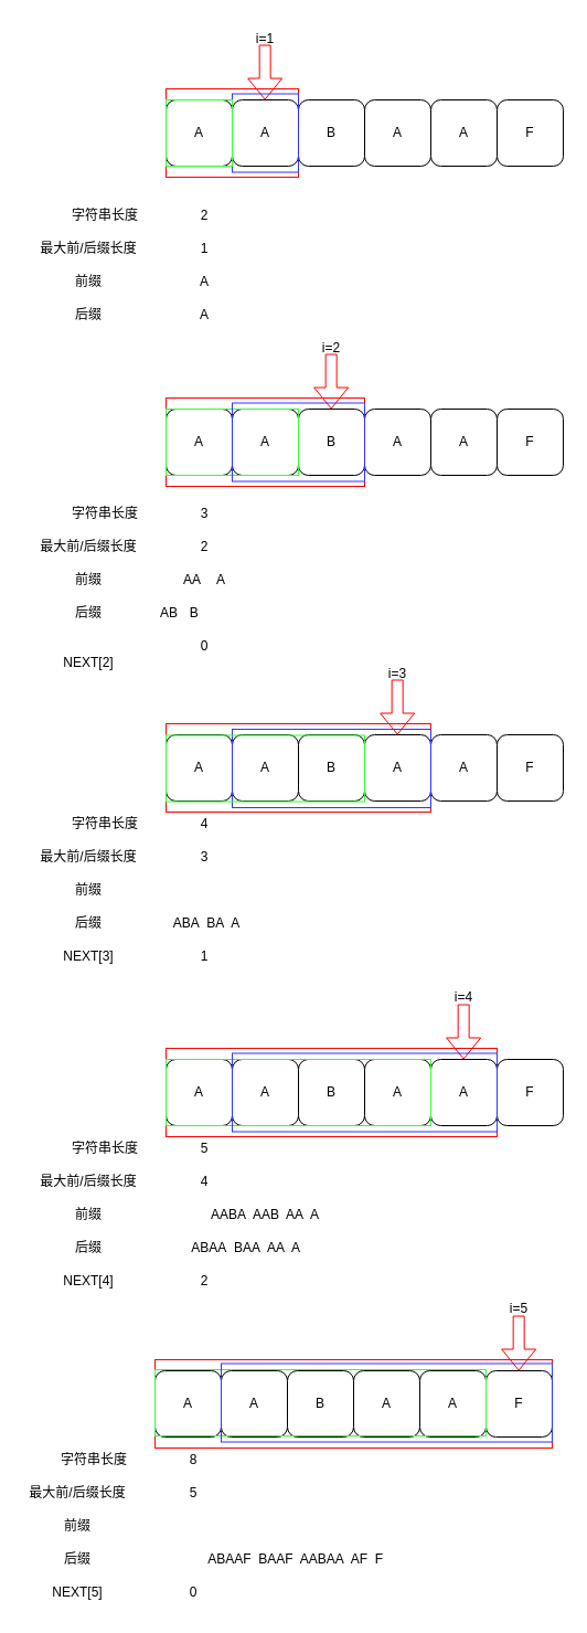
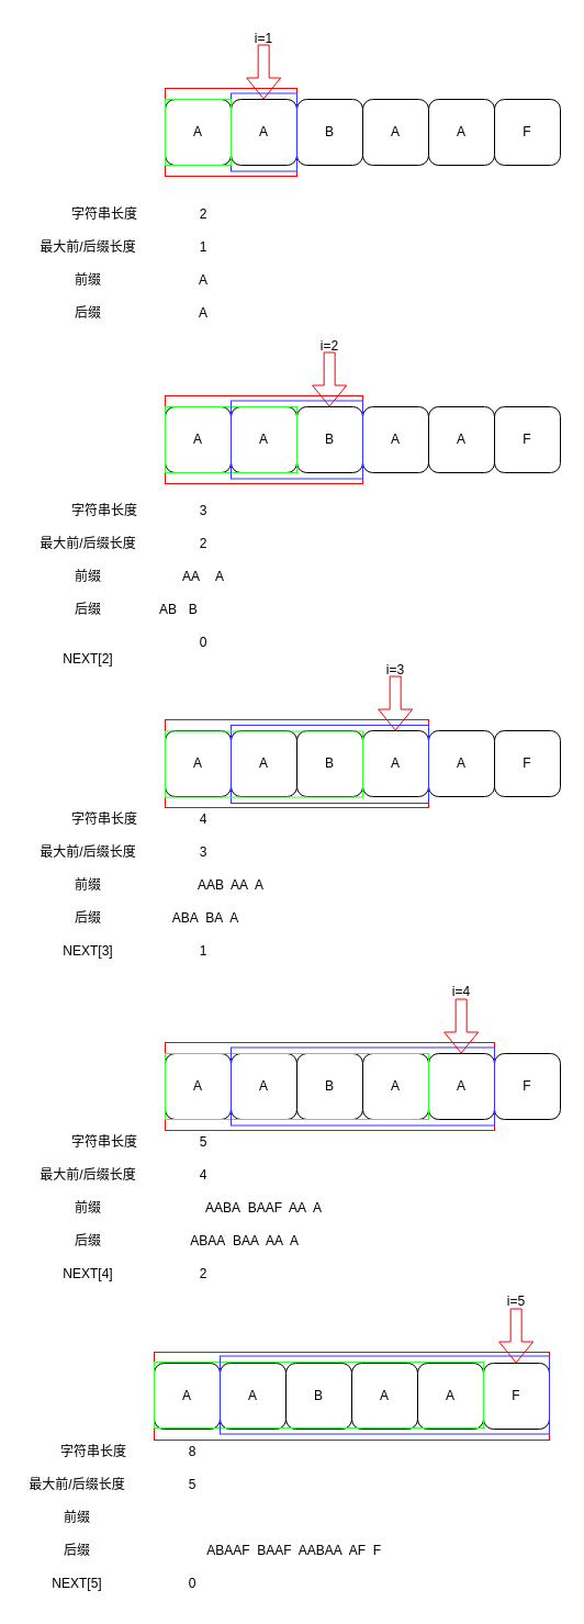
  <mxCell id="0" />
  <mxCell id="1" parent="0" />
  <mxCell id="2" value="A" style="rounded=1;whiteSpace=wrap;html=1;" vertex="1" parent="1"><mxGeometry x="150" y="90" width="60" height="60" as="geometry" /></mxCell>
  <mxCell id="3" value="A" style="rounded=1;whiteSpace=wrap;html=1;" vertex="1" parent="1"><mxGeometry x="210" y="90" width="60" height="60" as="geometry" /></mxCell>
  <mxCell id="4" value="B" style="rounded=1;whiteSpace=wrap;html=1;" vertex="1" parent="1"><mxGeometry x="270" y="90" width="60" height="60" as="geometry" /></mxCell>
  <mxCell id="5" value="A" style="rounded=1;whiteSpace=wrap;html=1;" vertex="1" parent="1"><mxGeometry x="330" y="90" width="60" height="60" as="geometry" /></mxCell>
  <mxCell id="6" value="A" style="rounded=1;whiteSpace=wrap;html=1;" vertex="1" parent="1"><mxGeometry x="390" y="90" width="60" height="60" as="geometry" /></mxCell>
  <mxCell id="7" value="F" style="rounded=1;whiteSpace=wrap;html=1;" vertex="1" parent="1"><mxGeometry x="450" y="90" width="60" height="60" as="geometry" /></mxCell>
  <mxCell id="8" value="" style="shape=flexArrow;endArrow=classic;html=1;rounded=0;strokeColor=#FF0000;" edge="1" parent="1"><mxGeometry width="50" height="50" relative="1" as="geometry"><mxPoint x="239.66" y="40" as="sourcePoint" /><mxPoint x="239.66" y="90" as="targetPoint" /></mxGeometry></mxCell>
  <mxCell id="9" value="字符串长度" style="text;html=1;align=center;verticalAlign=middle;whiteSpace=wrap;rounded=0;" vertex="1" parent="1"><mxGeometry x="60" y="180" width="70" height="30" as="geometry" /></mxCell>
  <mxCell id="10" value="i=1" style="text;html=1;align=center;verticalAlign=middle;whiteSpace=wrap;rounded=0;" vertex="1" parent="1"><mxGeometry x="210" y="20" width="60" height="30" as="geometry" /></mxCell>
  <mxCell id="11" value="" style="rounded=0;whiteSpace=wrap;html=1;fillColor=none;strokeColor=#FF0000;" vertex="1" parent="1"><mxGeometry x="150" y="80" width="120" height="80" as="geometry" /></mxCell>
  <mxCell id="12" value="2" style="text;html=1;align=center;verticalAlign=middle;whiteSpace=wrap;rounded=0;" vertex="1" parent="1"><mxGeometry x="150" y="180" width="70" height="30" as="geometry" /></mxCell>
  <mxCell id="13" value="最大前/后缀长度" style="text;html=1;align=center;verticalAlign=middle;whiteSpace=wrap;rounded=0;" vertex="1" parent="1"><mxGeometry x="30" y="210" width="100" height="30" as="geometry" /></mxCell>
  <mxCell id="14" value="1" style="text;html=1;align=center;verticalAlign=middle;whiteSpace=wrap;rounded=0;" vertex="1" parent="1"><mxGeometry x="150" y="210" width="70" height="30" as="geometry" /></mxCell>
  <mxCell id="15" value="前缀" style="text;html=1;align=center;verticalAlign=middle;whiteSpace=wrap;rounded=0;" vertex="1" parent="1"><mxGeometry x="30" y="240" width="100" height="30" as="geometry" /></mxCell>
  <mxCell id="16" value="A" style="text;html=1;align=center;verticalAlign=middle;whiteSpace=wrap;rounded=0;" vertex="1" parent="1"><mxGeometry x="150" y="240" width="70" height="30" as="geometry" /></mxCell>
  <mxCell id="17" value="后缀" style="text;html=1;align=center;verticalAlign=middle;whiteSpace=wrap;rounded=0;" vertex="1" parent="1"><mxGeometry x="30" y="270" width="100" height="30" as="geometry" /></mxCell>
  <mxCell id="18" value="A" style="text;html=1;align=center;verticalAlign=middle;whiteSpace=wrap;rounded=0;" vertex="1" parent="1"><mxGeometry x="150" y="270" width="70" height="30" as="geometry" /></mxCell>
  <mxCell id="19" value="A" style="rounded=1;whiteSpace=wrap;html=1;" vertex="1" parent="1"><mxGeometry x="150" y="370" width="60" height="60" as="geometry" /></mxCell>
  <mxCell id="20" value="A" style="rounded=1;whiteSpace=wrap;html=1;" vertex="1" parent="1"><mxGeometry x="210" y="370" width="60" height="60" as="geometry" /></mxCell>
  <mxCell id="21" value="B" style="rounded=1;whiteSpace=wrap;html=1;" vertex="1" parent="1"><mxGeometry x="270" y="370" width="60" height="60" as="geometry" /></mxCell>
  <mxCell id="22" value="A" style="rounded=1;whiteSpace=wrap;html=1;" vertex="1" parent="1"><mxGeometry x="330" y="370" width="60" height="60" as="geometry" /></mxCell>
  <mxCell id="23" value="A" style="rounded=1;whiteSpace=wrap;html=1;" vertex="1" parent="1"><mxGeometry x="390" y="370" width="60" height="60" as="geometry" /></mxCell>
  <mxCell id="24" value="F" style="rounded=1;whiteSpace=wrap;html=1;" vertex="1" parent="1"><mxGeometry x="450" y="370" width="60" height="60" as="geometry" /></mxCell>
  <mxCell id="25" value="" style="shape=flexArrow;endArrow=classic;html=1;rounded=0;strokeColor=#FF0000;" edge="1" parent="1"><mxGeometry width="50" height="50" relative="1" as="geometry"><mxPoint x="299.66" y="320" as="sourcePoint" /><mxPoint x="299.66" y="370" as="targetPoint" /></mxGeometry></mxCell>
  <mxCell id="26" value="字符串长度" style="text;html=1;align=center;verticalAlign=middle;whiteSpace=wrap;rounded=0;" vertex="1" parent="1"><mxGeometry x="60" y="450" width="70" height="30" as="geometry" /></mxCell>
  <mxCell id="27" value="i=2" style="text;html=1;align=center;verticalAlign=middle;whiteSpace=wrap;rounded=0;" vertex="1" parent="1"><mxGeometry x="270" y="300" width="60" height="30" as="geometry" /></mxCell>
  <mxCell id="28" value="" style="rounded=0;whiteSpace=wrap;html=1;fillColor=none;strokeColor=#FF0000;" vertex="1" parent="1"><mxGeometry x="150" y="360" width="180" height="80" as="geometry" /></mxCell>
  <mxCell id="29" value="3" style="text;html=1;align=center;verticalAlign=middle;whiteSpace=wrap;rounded=0;" vertex="1" parent="1"><mxGeometry x="150" y="450" width="70" height="30" as="geometry" /></mxCell>
  <mxCell id="30" value="最大前/后缀长度" style="text;html=1;align=center;verticalAlign=middle;whiteSpace=wrap;rounded=0;" vertex="1" parent="1"><mxGeometry x="30" y="480" width="100" height="30" as="geometry" /></mxCell>
  <mxCell id="31" value="2" style="text;html=1;align=center;verticalAlign=middle;whiteSpace=wrap;rounded=0;" vertex="1" parent="1"><mxGeometry x="150" y="480" width="70" height="30" as="geometry" /></mxCell>
  <mxCell id="32" value="前缀" style="text;html=1;align=center;verticalAlign=middle;whiteSpace=wrap;rounded=0;" vertex="1" parent="1"><mxGeometry x="30" y="510" width="100" height="30" as="geometry" /></mxCell>
  <mxCell id="33" value="AA&lt;span style=&quot;white-space: pre;&quot;&gt;&#09;&lt;/span&gt;&amp;nbsp;A" style="text;html=1;align=center;verticalAlign=middle;whiteSpace=wrap;rounded=0;" vertex="1" parent="1"><mxGeometry x="150" y="510" width="70" height="30" as="geometry" /></mxCell>
  <mxCell id="34" value="后缀" style="text;html=1;align=center;verticalAlign=middle;whiteSpace=wrap;rounded=0;" vertex="1" parent="1"><mxGeometry x="30" y="540" width="100" height="30" as="geometry" /></mxCell>
  <mxCell id="35" value="AB &lt;span style=&quot;white-space: pre;&quot;&gt;&#09;&lt;/span&gt;B&lt;span style=&quot;white-space: pre;&quot;&gt;&#09;&lt;/span&gt;&lt;span style=&quot;white-space: pre;&quot;&gt;&#09;&lt;/span&gt;" style="text;html=1;align=center;verticalAlign=middle;whiteSpace=wrap;rounded=0;" vertex="1" parent="1"><mxGeometry x="145" y="540" width="80" height="30" as="geometry" /></mxCell>
  <mxCell id="36" value="A" style="rounded=1;whiteSpace=wrap;html=1;" vertex="1" parent="1"><mxGeometry x="150" y="665" width="60" height="60" as="geometry" /></mxCell>
  <mxCell id="37" value="A" style="rounded=1;whiteSpace=wrap;html=1;" vertex="1" parent="1"><mxGeometry x="210" y="665" width="60" height="60" as="geometry" /></mxCell>
  <mxCell id="38" value="B" style="rounded=1;whiteSpace=wrap;html=1;" vertex="1" parent="1"><mxGeometry x="270" y="665" width="60" height="60" as="geometry" /></mxCell>
  <mxCell id="39" value="A" style="rounded=1;whiteSpace=wrap;html=1;" vertex="1" parent="1"><mxGeometry x="330" y="665" width="60" height="60" as="geometry" /></mxCell>
  <mxCell id="40" value="A" style="rounded=1;whiteSpace=wrap;html=1;" vertex="1" parent="1"><mxGeometry x="390" y="665" width="60" height="60" as="geometry" /></mxCell>
  <mxCell id="41" value="F" style="rounded=1;whiteSpace=wrap;html=1;" vertex="1" parent="1"><mxGeometry x="450" y="665" width="60" height="60" as="geometry" /></mxCell>
  <mxCell id="42" value="" style="shape=flexArrow;endArrow=classic;html=1;rounded=0;strokeColor=#FF0000;" edge="1" parent="1"><mxGeometry width="50" height="50" relative="1" as="geometry"><mxPoint x="359.66" y="615" as="sourcePoint" /><mxPoint x="359.66" y="665" as="targetPoint" /></mxGeometry></mxCell>
  <mxCell id="43" value="字符串长度" style="text;html=1;align=center;verticalAlign=middle;whiteSpace=wrap;rounded=0;" vertex="1" parent="1"><mxGeometry x="60" y="731" width="70" height="30" as="geometry" /></mxCell>
  <mxCell id="44" value="i=3" style="text;html=1;align=center;verticalAlign=middle;whiteSpace=wrap;rounded=0;" vertex="1" parent="1"><mxGeometry x="330" y="595" width="60" height="30" as="geometry" /></mxCell>
  <mxCell id="45" value="" style="rounded=0;whiteSpace=wrap;html=1;fillColor=none;strokeColor=#FF0000;" vertex="1" parent="1"><mxGeometry x="150" y="655" width="240" height="80" as="geometry" /></mxCell>
  <mxCell id="46" value="4" style="text;html=1;align=center;verticalAlign=middle;whiteSpace=wrap;rounded=0;" vertex="1" parent="1"><mxGeometry x="150" y="731" width="70" height="30" as="geometry" /></mxCell>
  <mxCell id="47" value="最大前/后缀长度" style="text;html=1;align=center;verticalAlign=middle;whiteSpace=wrap;rounded=0;" vertex="1" parent="1"><mxGeometry x="30" y="761" width="100" height="30" as="geometry" /></mxCell>
  <mxCell id="48" value="3" style="text;html=1;align=center;verticalAlign=middle;whiteSpace=wrap;rounded=0;" vertex="1" parent="1"><mxGeometry x="150" y="761" width="70" height="30" as="geometry" /></mxCell>
  <mxCell id="49" value="前缀" style="text;html=1;align=center;verticalAlign=middle;whiteSpace=wrap;rounded=0;" vertex="1" parent="1"><mxGeometry x="30" y="791" width="100" height="30" as="geometry" /></mxCell>
+ <mxCell id="50" value="AAB&amp;nbsp; AA&amp;nbsp; A" style="text;html=1;align=center;verticalAlign=middle;whiteSpace=wrap;rounded=0;" vertex="1" parent="1"><mxGeometry x="150" y="791" width="120" height="30" as="geometry" /></mxCell>
  <mxCell id="51" value="后缀" style="text;html=1;align=center;verticalAlign=middle;whiteSpace=wrap;rounded=0;" vertex="1" parent="1"><mxGeometry x="30" y="821" width="100" height="30" as="geometry" /></mxCell>
  <mxCell id="52" value="ABA&amp;nbsp; BA&amp;nbsp; A&lt;span style=&quot;white-space: pre;&quot;&gt;&#09;&lt;/span&gt;&lt;span style=&quot;white-space: pre;&quot;&gt;&#09;&lt;/span&gt;" style="text;html=1;align=center;verticalAlign=middle;whiteSpace=wrap;rounded=0;" vertex="1" parent="1"><mxGeometry x="150" y="821" width="120" height="30" as="geometry" /></mxCell>
  <mxCell id="53" value="A" style="rounded=1;whiteSpace=wrap;html=1;" vertex="1" parent="1"><mxGeometry x="150" y="959" width="60" height="60" as="geometry" /></mxCell>
  <mxCell id="54" value="A" style="rounded=1;whiteSpace=wrap;html=1;" vertex="1" parent="1"><mxGeometry x="210" y="959" width="60" height="60" as="geometry" /></mxCell>
  <mxCell id="55" value="B" style="rounded=1;whiteSpace=wrap;html=1;" vertex="1" parent="1"><mxGeometry x="270" y="959" width="60" height="60" as="geometry" /></mxCell>
  <mxCell id="56" value="A" style="rounded=1;whiteSpace=wrap;html=1;" vertex="1" parent="1"><mxGeometry x="330" y="959" width="60" height="60" as="geometry" /></mxCell>
  <mxCell id="57" value="A" style="rounded=1;whiteSpace=wrap;html=1;" vertex="1" parent="1"><mxGeometry x="390" y="959" width="60" height="60" as="geometry" /></mxCell>
  <mxCell id="58" value="F" style="rounded=1;whiteSpace=wrap;html=1;" vertex="1" parent="1"><mxGeometry x="450" y="959" width="60" height="60" as="geometry" /></mxCell>
  <mxCell id="59" value="" style="shape=flexArrow;endArrow=classic;html=1;rounded=0;strokeColor=#FF0000;" edge="1" parent="1"><mxGeometry width="50" height="50" relative="1" as="geometry"><mxPoint x="419.66" y="909" as="sourcePoint" /><mxPoint x="419.66" y="959" as="targetPoint" /></mxGeometry></mxCell>
  <mxCell id="60" value="字符串长度" style="text;html=1;align=center;verticalAlign=middle;whiteSpace=wrap;rounded=0;" vertex="1" parent="1"><mxGeometry x="60" y="1025" width="70" height="30" as="geometry" /></mxCell>
  <mxCell id="61" value="i=4" style="text;html=1;align=center;verticalAlign=middle;whiteSpace=wrap;rounded=0;" vertex="1" parent="1"><mxGeometry x="390" y="888" width="60" height="30" as="geometry" /></mxCell>
  <mxCell id="62" value="" style="rounded=0;whiteSpace=wrap;html=1;fillColor=none;strokeColor=#FF0000;" vertex="1" parent="1"><mxGeometry x="150" y="949" width="300" height="80" as="geometry" /></mxCell>
  <mxCell id="63" value="5" style="text;html=1;align=center;verticalAlign=middle;whiteSpace=wrap;rounded=0;" vertex="1" parent="1"><mxGeometry x="150" y="1025" width="70" height="30" as="geometry" /></mxCell>
  <mxCell id="64" value="最大前/后缀长度" style="text;html=1;align=center;verticalAlign=middle;whiteSpace=wrap;rounded=0;" vertex="1" parent="1"><mxGeometry x="30" y="1055" width="100" height="30" as="geometry" /></mxCell>
  <mxCell id="65" value="4" style="text;html=1;align=center;verticalAlign=middle;whiteSpace=wrap;rounded=0;" vertex="1" parent="1"><mxGeometry x="150" y="1055" width="70" height="30" as="geometry" /></mxCell>
  <mxCell id="66" value="前缀" style="text;html=1;align=center;verticalAlign=middle;whiteSpace=wrap;rounded=0;" vertex="1" parent="1"><mxGeometry x="30" y="1085" width="100" height="30" as="geometry" /></mxCell>
- <mxCell id="67" value="AABA&amp;nbsp; AAB&amp;nbsp; AA&amp;nbsp; A" style="text;html=1;align=center;verticalAlign=middle;whiteSpace=wrap;rounded=0;" vertex="1" parent="1"><mxGeometry x="150" y="1085" width="180" height="30" as="geometry" /></mxCell>
+ <mxCell id="67" value="AABA&amp;nbsp; BAAF&amp;nbsp; AA&amp;nbsp; A" style="text;html=1;align=center;verticalAlign=middle;whiteSpace=wrap;rounded=0;" vertex="1" parent="1"><mxGeometry x="150" y="1085" width="180" height="30" as="geometry" /></mxCell>
  <mxCell id="68" value="后缀" style="text;html=1;align=center;verticalAlign=middle;whiteSpace=wrap;rounded=0;" vertex="1" parent="1"><mxGeometry x="30" y="1115" width="100" height="30" as="geometry" /></mxCell>
  <mxCell id="69" value="ABAA&amp;nbsp; BAA&amp;nbsp; AA&amp;nbsp; A&lt;span style=&quot;white-space: pre;&quot;&gt;&#09;&lt;/span&gt;&lt;span style=&quot;white-space: pre;&quot;&gt;&#09;&lt;/span&gt;" style="text;html=1;align=center;verticalAlign=middle;whiteSpace=wrap;rounded=0;" vertex="1" parent="1"><mxGeometry x="150" y="1115" width="180" height="30" as="geometry" /></mxCell>
  <mxCell id="70" value="NEXT[2]" style="text;html=1;align=center;verticalAlign=middle;whiteSpace=wrap;rounded=0;" vertex="1" parent="1"><mxGeometry x="30" y="585" width="100" height="30" as="geometry" /></mxCell>
  <mxCell id="71" value="0" style="text;html=1;align=center;verticalAlign=middle;whiteSpace=wrap;rounded=0;" vertex="1" parent="1"><mxGeometry x="150" y="570" width="70" height="30" as="geometry" /></mxCell>
  <mxCell id="72" value="NEXT[3]" style="text;html=1;align=center;verticalAlign=middle;whiteSpace=wrap;rounded=0;" vertex="1" parent="1"><mxGeometry x="30" y="851" width="100" height="30" as="geometry" /></mxCell>
  <mxCell id="73" value="1" style="text;html=1;align=center;verticalAlign=middle;whiteSpace=wrap;rounded=0;" vertex="1" parent="1"><mxGeometry x="150" y="851" width="70" height="30" as="geometry" /></mxCell>
  <mxCell id="74" value="NEXT[4]" style="text;html=1;align=center;verticalAlign=middle;whiteSpace=wrap;rounded=0;" vertex="1" parent="1"><mxGeometry x="30" y="1145" width="100" height="30" as="geometry" /></mxCell>
  <mxCell id="75" value="2" style="text;html=1;align=center;verticalAlign=middle;whiteSpace=wrap;rounded=0;" vertex="1" parent="1"><mxGeometry x="150" y="1145" width="70" height="30" as="geometry" /></mxCell>
  <mxCell id="76" value="A" style="rounded=1;whiteSpace=wrap;html=1;" vertex="1" parent="1"><mxGeometry x="140" y="1241" width="60" height="60" as="geometry" /></mxCell>
  <mxCell id="77" value="A" style="rounded=1;whiteSpace=wrap;html=1;" vertex="1" parent="1"><mxGeometry x="200" y="1241" width="60" height="60" as="geometry" /></mxCell>
  <mxCell id="78" value="B" style="rounded=1;whiteSpace=wrap;html=1;" vertex="1" parent="1"><mxGeometry x="260" y="1241" width="60" height="60" as="geometry" /></mxCell>
  <mxCell id="79" value="A" style="rounded=1;whiteSpace=wrap;html=1;" vertex="1" parent="1"><mxGeometry x="320" y="1241" width="60" height="60" as="geometry" /></mxCell>
  <mxCell id="80" value="A" style="rounded=1;whiteSpace=wrap;html=1;" vertex="1" parent="1"><mxGeometry x="380" y="1241" width="60" height="60" as="geometry" /></mxCell>
  <mxCell id="81" value="F" style="rounded=1;whiteSpace=wrap;html=1;" vertex="1" parent="1"><mxGeometry x="440" y="1241" width="60" height="60" as="geometry" /></mxCell>
  <mxCell id="82" value="" style="shape=flexArrow;endArrow=classic;html=1;rounded=0;strokeColor=#FF0000;" edge="1" parent="1"><mxGeometry width="50" height="50" relative="1" as="geometry"><mxPoint x="469.66" y="1191" as="sourcePoint" /><mxPoint x="469.66" y="1241" as="targetPoint" /></mxGeometry></mxCell>
  <mxCell id="83" value="字符串长度" style="text;html=1;align=center;verticalAlign=middle;whiteSpace=wrap;rounded=0;" vertex="1" parent="1"><mxGeometry x="50" y="1307" width="70" height="30" as="geometry" /></mxCell>
  <mxCell id="84" value="i=5" style="text;html=1;align=center;verticalAlign=middle;whiteSpace=wrap;rounded=0;" vertex="1" parent="1"><mxGeometry x="440" y="1170" width="60" height="30" as="geometry" /></mxCell>
  <mxCell id="85" value="" style="rounded=0;whiteSpace=wrap;html=1;fillColor=none;strokeColor=#FF0000;" vertex="1" parent="1"><mxGeometry x="140" y="1231" width="360" height="80" as="geometry" /></mxCell>
  <mxCell id="86" value="8" style="text;html=1;align=center;verticalAlign=middle;whiteSpace=wrap;rounded=0;" vertex="1" parent="1"><mxGeometry x="140" y="1307" width="70" height="30" as="geometry" /></mxCell>
  <mxCell id="87" value="最大前/后缀长度" style="text;html=1;align=center;verticalAlign=middle;whiteSpace=wrap;rounded=0;" vertex="1" parent="1"><mxGeometry x="20" y="1337" width="100" height="30" as="geometry" /></mxCell>
  <mxCell id="88" value="5" style="text;html=1;align=center;verticalAlign=middle;whiteSpace=wrap;rounded=0;" vertex="1" parent="1"><mxGeometry x="140" y="1337" width="70" height="30" as="geometry" /></mxCell>
  <mxCell id="89" value="前缀" style="text;html=1;align=center;verticalAlign=middle;whiteSpace=wrap;rounded=0;" vertex="1" parent="1"><mxGeometry x="20" y="1367" width="100" height="30" as="geometry" /></mxCell>
  <mxCell id="90" value="后缀" style="text;html=1;align=center;verticalAlign=middle;whiteSpace=wrap;rounded=0;" vertex="1" parent="1"><mxGeometry x="20" y="1397" width="100" height="30" as="geometry" /></mxCell>
  <mxCell id="91" value="ABAAF&amp;nbsp; BAAF&amp;nbsp; AABAA&amp;nbsp; AF&amp;nbsp; F&lt;span style=&quot;white-space: pre;&quot;&gt;&#09;&lt;/span&gt;&lt;span style=&quot;white-space: pre;&quot;&gt;&#09;&lt;/span&gt;" style="text;html=1;align=center;verticalAlign=middle;whiteSpace=wrap;rounded=0;" vertex="1" parent="1"><mxGeometry x="140" y="1397" width="310" height="30" as="geometry" /></mxCell>
  <mxCell id="92" value="NEXT[5]" style="text;html=1;align=center;verticalAlign=middle;whiteSpace=wrap;rounded=0;" vertex="1" parent="1"><mxGeometry x="20" y="1427" width="100" height="30" as="geometry" /></mxCell>
  <mxCell id="93" value="0" style="text;html=1;align=center;verticalAlign=middle;whiteSpace=wrap;rounded=0;" vertex="1" parent="1"><mxGeometry x="140" y="1427" width="70" height="30" as="geometry" /></mxCell>
  <mxCell id="94" value="" style="rounded=0;whiteSpace=wrap;html=1;fillColor=none;strokeColor=#33FF33;" vertex="1" parent="1"><mxGeometry x="140" y="1240" width="300" height="60" as="geometry" /></mxCell>
  <mxCell id="95" value="" style="rounded=0;whiteSpace=wrap;html=1;fillColor=none;strokeColor=#3333FF;" vertex="1" parent="1"><mxGeometry x="200" y="1234.5" width="300" height="71" as="geometry" /></mxCell>
  <mxCell id="96" value="" style="rounded=0;whiteSpace=wrap;html=1;fillColor=none;strokeColor=#33FF33;" vertex="1" parent="1"><mxGeometry x="150" y="959" width="240" height="60" as="geometry" /></mxCell>
  <mxCell id="97" value="" style="rounded=0;whiteSpace=wrap;html=1;fillColor=none;strokeColor=#3333FF;" vertex="1" parent="1"><mxGeometry x="210" y="953.5" width="240" height="71" as="geometry" /></mxCell>
  <mxCell id="98" value="" style="rounded=0;whiteSpace=wrap;html=1;fillColor=none;strokeColor=#3333FF;" vertex="1" parent="1"><mxGeometry x="210" y="660" width="180" height="71" as="geometry" /></mxCell>
  <mxCell id="99" value="" style="rounded=0;whiteSpace=wrap;html=1;fillColor=none;strokeColor=#33FF33;" vertex="1" parent="1"><mxGeometry x="150" y="665.5" width="180" height="60" as="geometry" /></mxCell>
  <mxCell id="100" value="" style="rounded=0;whiteSpace=wrap;html=1;fillColor=none;strokeColor=#33FF33;" vertex="1" parent="1"><mxGeometry x="150" y="370" width="120" height="60" as="geometry" /></mxCell>
  <mxCell id="101" value="" style="rounded=0;whiteSpace=wrap;html=1;fillColor=none;strokeColor=#3333FF;" vertex="1" parent="1"><mxGeometry x="210" y="364.5" width="120" height="71" as="geometry" /></mxCell>
  <mxCell id="102" value="" style="rounded=0;whiteSpace=wrap;html=1;fillColor=none;strokeColor=#3333FF;" vertex="1" parent="1"><mxGeometry x="210" y="84.5" width="60" height="71" as="geometry" /></mxCell>
  <mxCell id="103" value="" style="rounded=0;whiteSpace=wrap;html=1;fillColor=none;strokeColor=#33FF33;" vertex="1" parent="1"><mxGeometry x="150" y="90" width="60" height="60" as="geometry" /></mxCell>
